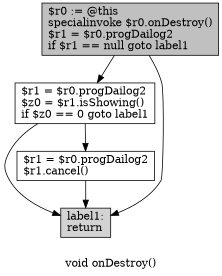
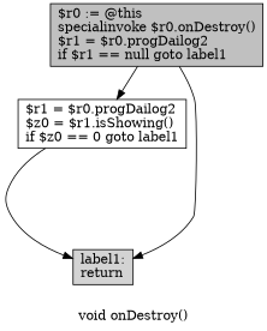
  digraph {
    label="void onDestroy()"
    node [shape=box]
    n1 [fillcolor=gray label="$r0 := @this\lspecialinvoke $r0.onDestroy()\l$r1 = $r0.progDailog2\lif $r1 == null goto label1\l" style=filled]
    n2 [label="$r1 = $r0.progDailog2\l$z0 = $r1.isShowing()\lif $z0 == 0 goto label1\l"]
    n3 [fillcolor=lightgray label="label1:\nreturn\l" style=filled]
-   n4 [label="$r1 = $r0.progDailog2\l$r1.cancel()\l"]
    n1 -> n2
    n1 -> n3
    n2 -> n3
-   n2 -> n4
-   n4 -> n3
  }
